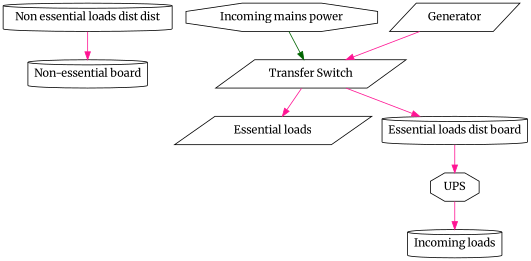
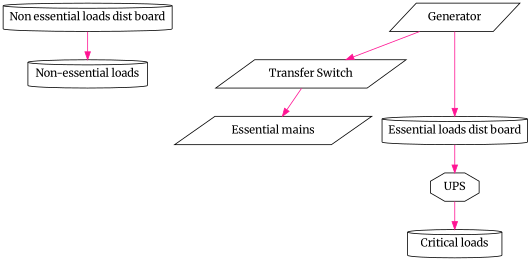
  digraph {
    fontname=Merriweather
    node [fontname=Merriweather shape=cylinder]
    edge [color=deeppink fontname=Merriweather]
-   n1 [label="Non-essential board"]
-   n2 [label="Essential loads" shape=parallelogram]
-   n3 [label="Incoming loads"]
+   n1 [label="Non-essential loads"]
+   n2 [label="Essential mains" shape=parallelogram]
+   n3 [label="Critical loads"]
    n4 [label=UPS shape=octagon]
-   n5 [label="Incoming mains power" shape=octagon]
    n6 [label="Transfer Switch" shape=parallelogram]
-   n7 [label="Non essential loads dist dist"]
+   n7 [label="Non essential loads dist board"]
    n8 [label="Essential loads dist board"]
    n9 [label=Generator shape=parallelogram]
    n4 -> n3
-   n5 -> n6 [color=darkgreen]
    n6 -> n2
-   n6 -> n8
+   n9 -> n8
    n7 -> n1
    n8 -> n4
    n9 -> n6
  }
